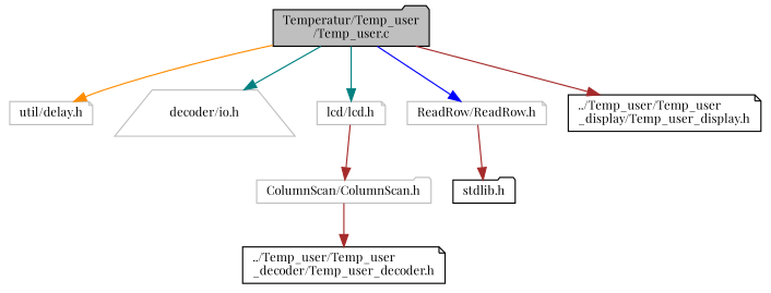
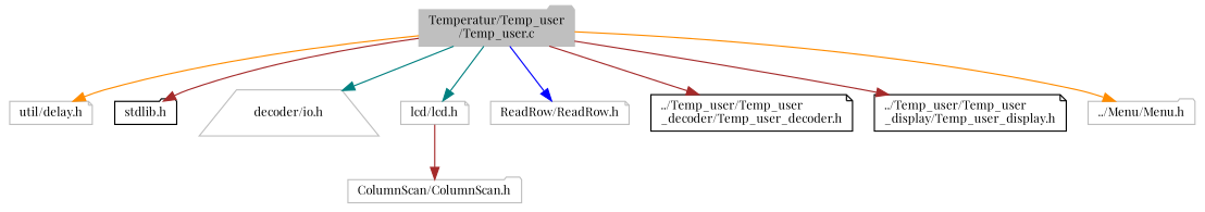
  digraph {
    fontname="Playfair Display"
    node [color=grey75 fillcolor=white fontname="Playfair Display" fontsize=10 shape=note style=filled]
    edge [color=brown fontname="Playfair Display" fontsize=10 labelfontname=Helvetica labelfontsize=10 style=solid]
-   n1 [color=black fillcolor=grey75 fontcolor=black height=0.2 label="Temperatur/Temp_user\l/Temp_user.c" shape=folder width=0.4]
+   n1 [fillcolor=grey75 fontcolor=black height=0.2 label="Temperatur/Temp_user\l/Temp_user.c" shape=folder width=0.4]
    n2 [height=0.2 label="util/delay.h" width=0.4]
    n3 [color=black height=0.2 label="stdlib.h" shape=folder width=0.4]
    n4 [height=0.2 label="decoder/io.h" shape=trapezium width=0.4]
    n5 [height=0.2 label="lcd/lcd.h" width=0.4]
    n6 [height=0.2 label="ReadRow/ReadRow.h" width=0.4]
    n7 [color=black height=0.2 label="../Temp_user/Temp_user\l_decoder/Temp_user_decoder.h" width=0.4]
    n8 [color=black height=0.2 label="../Temp_user/Temp_user\l_display/Temp_user_display.h" width=0.4]
+   n9 [height=0.2 label="../Menu/Menu.h" shape=folder width=0.4]
    n10 [height=0.2 label="ColumnScan/ColumnScan.h" shape=folder width=0.4]
    n1 -> n2 [color=darkorange]
-   n6 -> n3
+   n1 -> n3
    n1 -> n4 [color=teal]
    n1 -> n5 [color=teal]
    n1 -> n6 [color=blue]
-   n10 -> n7
+   n1 -> n7
    n1 -> n8
+   n1 -> n9 [color=darkorange]
    n5 -> n10
  }
